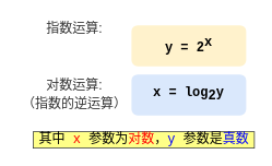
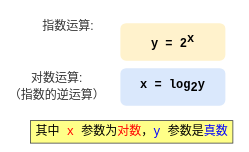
  <mxCell id="0" />
  <mxCell id="1" parent="0" />
  <mxCell id="2" value="y = 2&lt;sup style=&quot;font-size: 16px;&quot;&gt;x&lt;/sup&gt;" style="rounded=1;whiteSpace=wrap;html=1;fontFamily=Courier New;fontSize=16;fillColor=#fff2cc;strokeColor=none;fontStyle=1" vertex="1" parent="1"><mxGeometry x="160" y="30" width="140" height="50" as="geometry" /></mxCell>
  <mxCell id="3" value="x = log&lt;sub style=&quot;font-size: 16px&quot;&gt;2&lt;/sub&gt;y" style="rounded=1;whiteSpace=wrap;html=1;fontFamily=Courier New;fontSize=16;fillColor=#dae8fc;strokeColor=none;fontStyle=1" vertex="1" parent="1"><mxGeometry x="160" y="90" width="140" height="50" as="geometry" /></mxCell>
  <mxCell id="4" value="&lt;span style=&quot;color: rgb(51 , 51 , 51) ; font-family: &amp;#34;pingfang sc&amp;#34; , &amp;#34;lantinghei sc&amp;#34; , &amp;#34;microsoft yahei&amp;#34; , &amp;#34;hiragino sans gb&amp;#34; , &amp;#34;microsoft sans serif&amp;#34; , &amp;#34;wenquanyi micro hei&amp;#34; , &amp;#34;helvetica&amp;#34; , sans-serif ; background-color: rgb(255 , 255 , 255)&quot;&gt;指数运算:&lt;/span&gt;" style="text;html=1;align=center;verticalAlign=middle;resizable=0;points=[];autosize=1;fontSize=16;fontFamily=Courier New;" vertex="1" parent="1"><mxGeometry x="50" y="20" width="80" height="30" as="geometry" /></mxCell>
- <mxCell id="5" value="&lt;span style=&quot;color: rgb(51 , 51 , 51) ; font-family: &amp;#34;pingfang sc&amp;#34; , &amp;#34;lantinghei sc&amp;#34; , &amp;#34;microsoft yahei&amp;#34; , &amp;#34;hiragino sans gb&amp;#34; , &amp;#34;microsoft sans serif&amp;#34; , &amp;#34;wenquanyi micro hei&amp;#34; , &amp;#34;helvetica&amp;#34; , sans-serif ; background-color: rgb(255 , 255 , 255)&quot;&gt;对数运算:&lt;br&gt;（指数的逆运算）&lt;br&gt;&lt;/span&gt;" style="text;html=1;align=center;verticalAlign=middle;resizable=0;points=[];autosize=1;fontSize=16;fontFamily=Courier New;" vertex="1" parent="1"><mxGeometry x="20" y="90" width="140" height="50" as="geometry" /></mxCell>
- <mxCell id="6" value="其中 &lt;font color=&quot;#ff0000&quot;&gt;x&lt;/font&gt; 参数为&lt;font color=&quot;#ff0000&quot;&gt;对数&lt;/font&gt;，&lt;font color=&quot;#0000ff&quot;&gt;y&lt;/font&gt; 参数是&lt;font color=&quot;#0000ff&quot;&gt;真数&lt;/font&gt;" style="text;html=1;align=center;verticalAlign=middle;resizable=0;points=[];autosize=1;fontSize=16;fontFamily=Courier New;fillColor=#ffff88;strokeColor=#36393d;fontStyle=0" vertex="1" parent="1"><mxGeometry x="40" y="160" width="270" height="20" as="geometry" /></mxCell>
+ <mxCell id="5" value="&lt;span style=&quot;color: rgb(51 , 51 , 51) ; font-family: &amp;#34;pingfang sc&amp;#34; , &amp;#34;lantinghei sc&amp;#34; , &amp;#34;microsoft yahei&amp;#34; , &amp;#34;hiragino sans gb&amp;#34; , &amp;#34;microsoft sans serif&amp;#34; , &amp;#34;wenquanyi micro hei&amp;#34; , &amp;#34;helvetica&amp;#34; , sans-serif ; background-color: rgb(255 , 255 , 255)&quot;&gt;对数运算:&lt;br&gt;（指数的逆运算）&lt;br&gt;&lt;/span&gt;" style="text;html=1;align=center;verticalAlign=middle;resizable=0;points=[];autosize=1;fontSize=16;fontFamily=Courier New;" vertex="1" parent="1"><mxGeometry x="5" y="90" width="140" height="50" as="geometry" /></mxCell>
+ <mxCell id="6" value="其中 &lt;font color=&quot;#ff0000&quot;&gt;x&lt;/font&gt; 参数为&lt;font color=&quot;#ff0000&quot;&gt;对数&lt;/font&gt;，&lt;font color=&quot;#0000ff&quot;&gt;y&lt;/font&gt; 参数是&lt;font color=&quot;#0000ff&quot;&gt;真数&lt;/font&gt;" style="text;html=1;align=center;verticalAlign=middle;resizable=0;points=[];autosize=1;fontSize=16;fontFamily=Courier New;fillColor=#ffff88;strokeColor=#36393d;fontStyle=0" vertex="1" parent="1"><mxGeometry x="40" y="160" width="270" height="30" as="geometry" /></mxCell>
